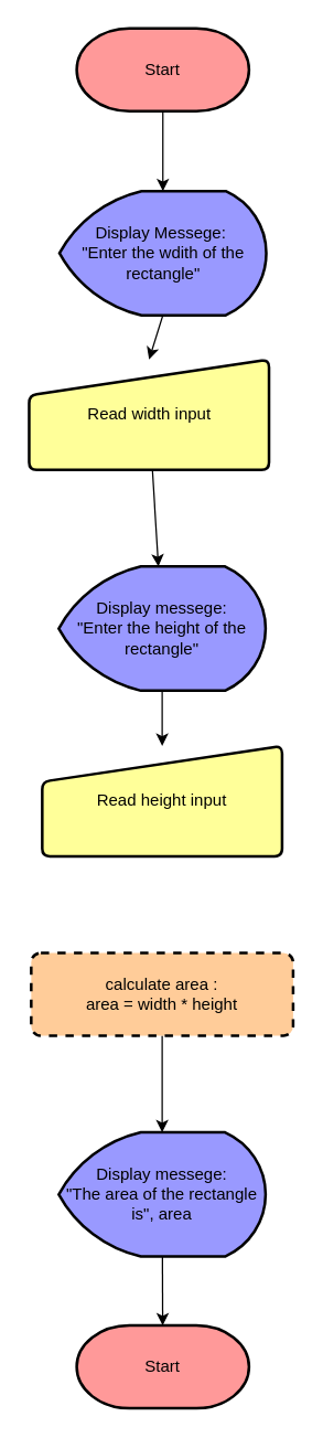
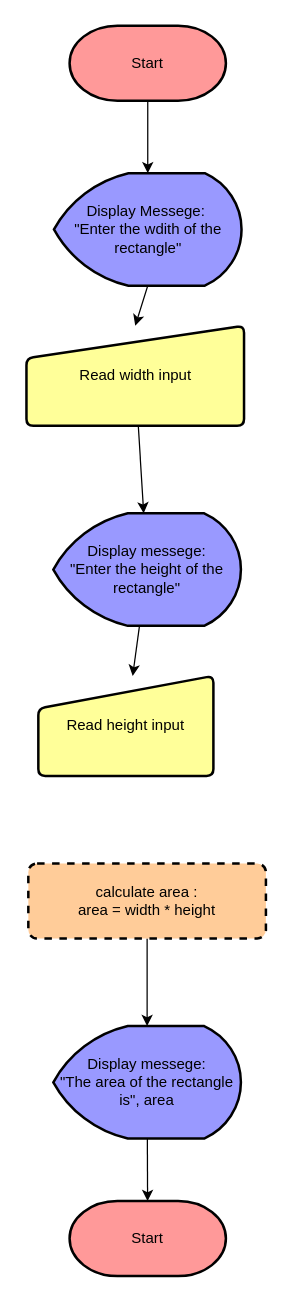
  <mxCell id="0" />
  <mxCell id="1" parent="0" />
  <mxCell id="2" value="" style="edgeStyle=none;html=1;" edge="1" parent="1" source="3" target="5"><mxGeometry relative="1" as="geometry" /></mxCell>
  <mxCell id="3" value="Start" style="strokeWidth=2;html=1;shape=mxgraph.flowchart.terminator;whiteSpace=wrap;fillColor=#FF9999;" vertex="1" parent="1"><mxGeometry x="55" y="20" width="125" height="60" as="geometry" /></mxCell>
  <mxCell id="4" style="edgeStyle=none;html=1;exitX=0.5;exitY=1;exitDx=0;exitDy=0;exitPerimeter=0;entryX=0.5;entryY=0;entryDx=0;entryDy=0;" edge="1" parent="1" source="5" target="7"><mxGeometry relative="1" as="geometry" /></mxCell>
  <mxCell id="5" value="Display Messege:&amp;nbsp;&lt;div&gt;&quot;Enter the wdith of the rectangle&quot;&lt;/div&gt;" style="strokeWidth=2;html=1;shape=mxgraph.flowchart.display;whiteSpace=wrap;fillColor=#9999FF;" vertex="1" parent="1"><mxGeometry x="42.5" y="138" width="150" height="90" as="geometry" /></mxCell>
  <mxCell id="6" value="" style="edgeStyle=none;html=1;" edge="1" parent="1" source="7" target="9"><mxGeometry relative="1" as="geometry" /></mxCell>
  <mxCell id="7" value="Read width input" style="html=1;strokeWidth=2;shape=manualInput;whiteSpace=wrap;rounded=1;size=26;arcSize=11;fillColor=#FFFF99;" vertex="1" parent="1"><mxGeometry x="20.5" y="260" width="174" height="80" as="geometry" /></mxCell>
  <mxCell id="8" value="" style="edgeStyle=none;html=1;" edge="1" parent="1" source="9" target="10"><mxGeometry relative="1" as="geometry" /></mxCell>
  <mxCell id="9" value="Display messege:&lt;div&gt;&quot;Enter the height of the rectangle&quot;&lt;/div&gt;" style="strokeWidth=2;html=1;shape=mxgraph.flowchart.display;whiteSpace=wrap;fillColor=#9999FF;" vertex="1" parent="1"><mxGeometry x="42" y="410" width="150" height="90" as="geometry" /></mxCell>
- <mxCell id="10" value="Read height input" style="html=1;strokeWidth=2;shape=manualInput;whiteSpace=wrap;rounded=1;size=26;arcSize=11;fillColor=#FFFF99;" vertex="1" parent="1"><mxGeometry x="30" y="540" width="174" height="80" as="geometry" /></mxCell>
+ <mxCell id="10" value="Read height input" style="html=1;strokeWidth=2;shape=manualInput;whiteSpace=wrap;rounded=1;size=26;arcSize=11;fillColor=#FFFF99;" vertex="1" parent="1"><mxGeometry x="30" y="540" width="140" height="80" as="geometry" /></mxCell>
  <mxCell id="11" value="" style="edgeStyle=none;html=1;" edge="1" parent="1" source="12" target="14"><mxGeometry relative="1" as="geometry" /></mxCell>
  <mxCell id="12" value="calculate area :&lt;div&gt;area = width * height&lt;/div&gt;" style="rounded=1;whiteSpace=wrap;html=1;absoluteArcSize=1;arcSize=14;strokeWidth=2;fillColor=#FFCC99;dashed=1;" vertex="1" parent="1"><mxGeometry x="22" y="690" width="190" height="60" as="geometry" /></mxCell>
  <mxCell id="13" value="" style="edgeStyle=none;html=1;" edge="1" parent="1" source="14" target="15"><mxGeometry relative="1" as="geometry" /></mxCell>
  <mxCell id="14" value="Display messege:&lt;div&gt;&quot;The area of the rectangle is&quot;, area&lt;/div&gt;" style="strokeWidth=2;html=1;shape=mxgraph.flowchart.display;whiteSpace=wrap;fillColor=#9999FF;" vertex="1" parent="1"><mxGeometry x="42" y="820" width="150" height="90" as="geometry" /></mxCell>
  <mxCell id="15" value="Start" style="strokeWidth=2;html=1;shape=mxgraph.flowchart.terminator;whiteSpace=wrap;fillColor=#FF9999;" vertex="1" parent="1"><mxGeometry x="55" y="960" width="125" height="60" as="geometry" /></mxCell>
